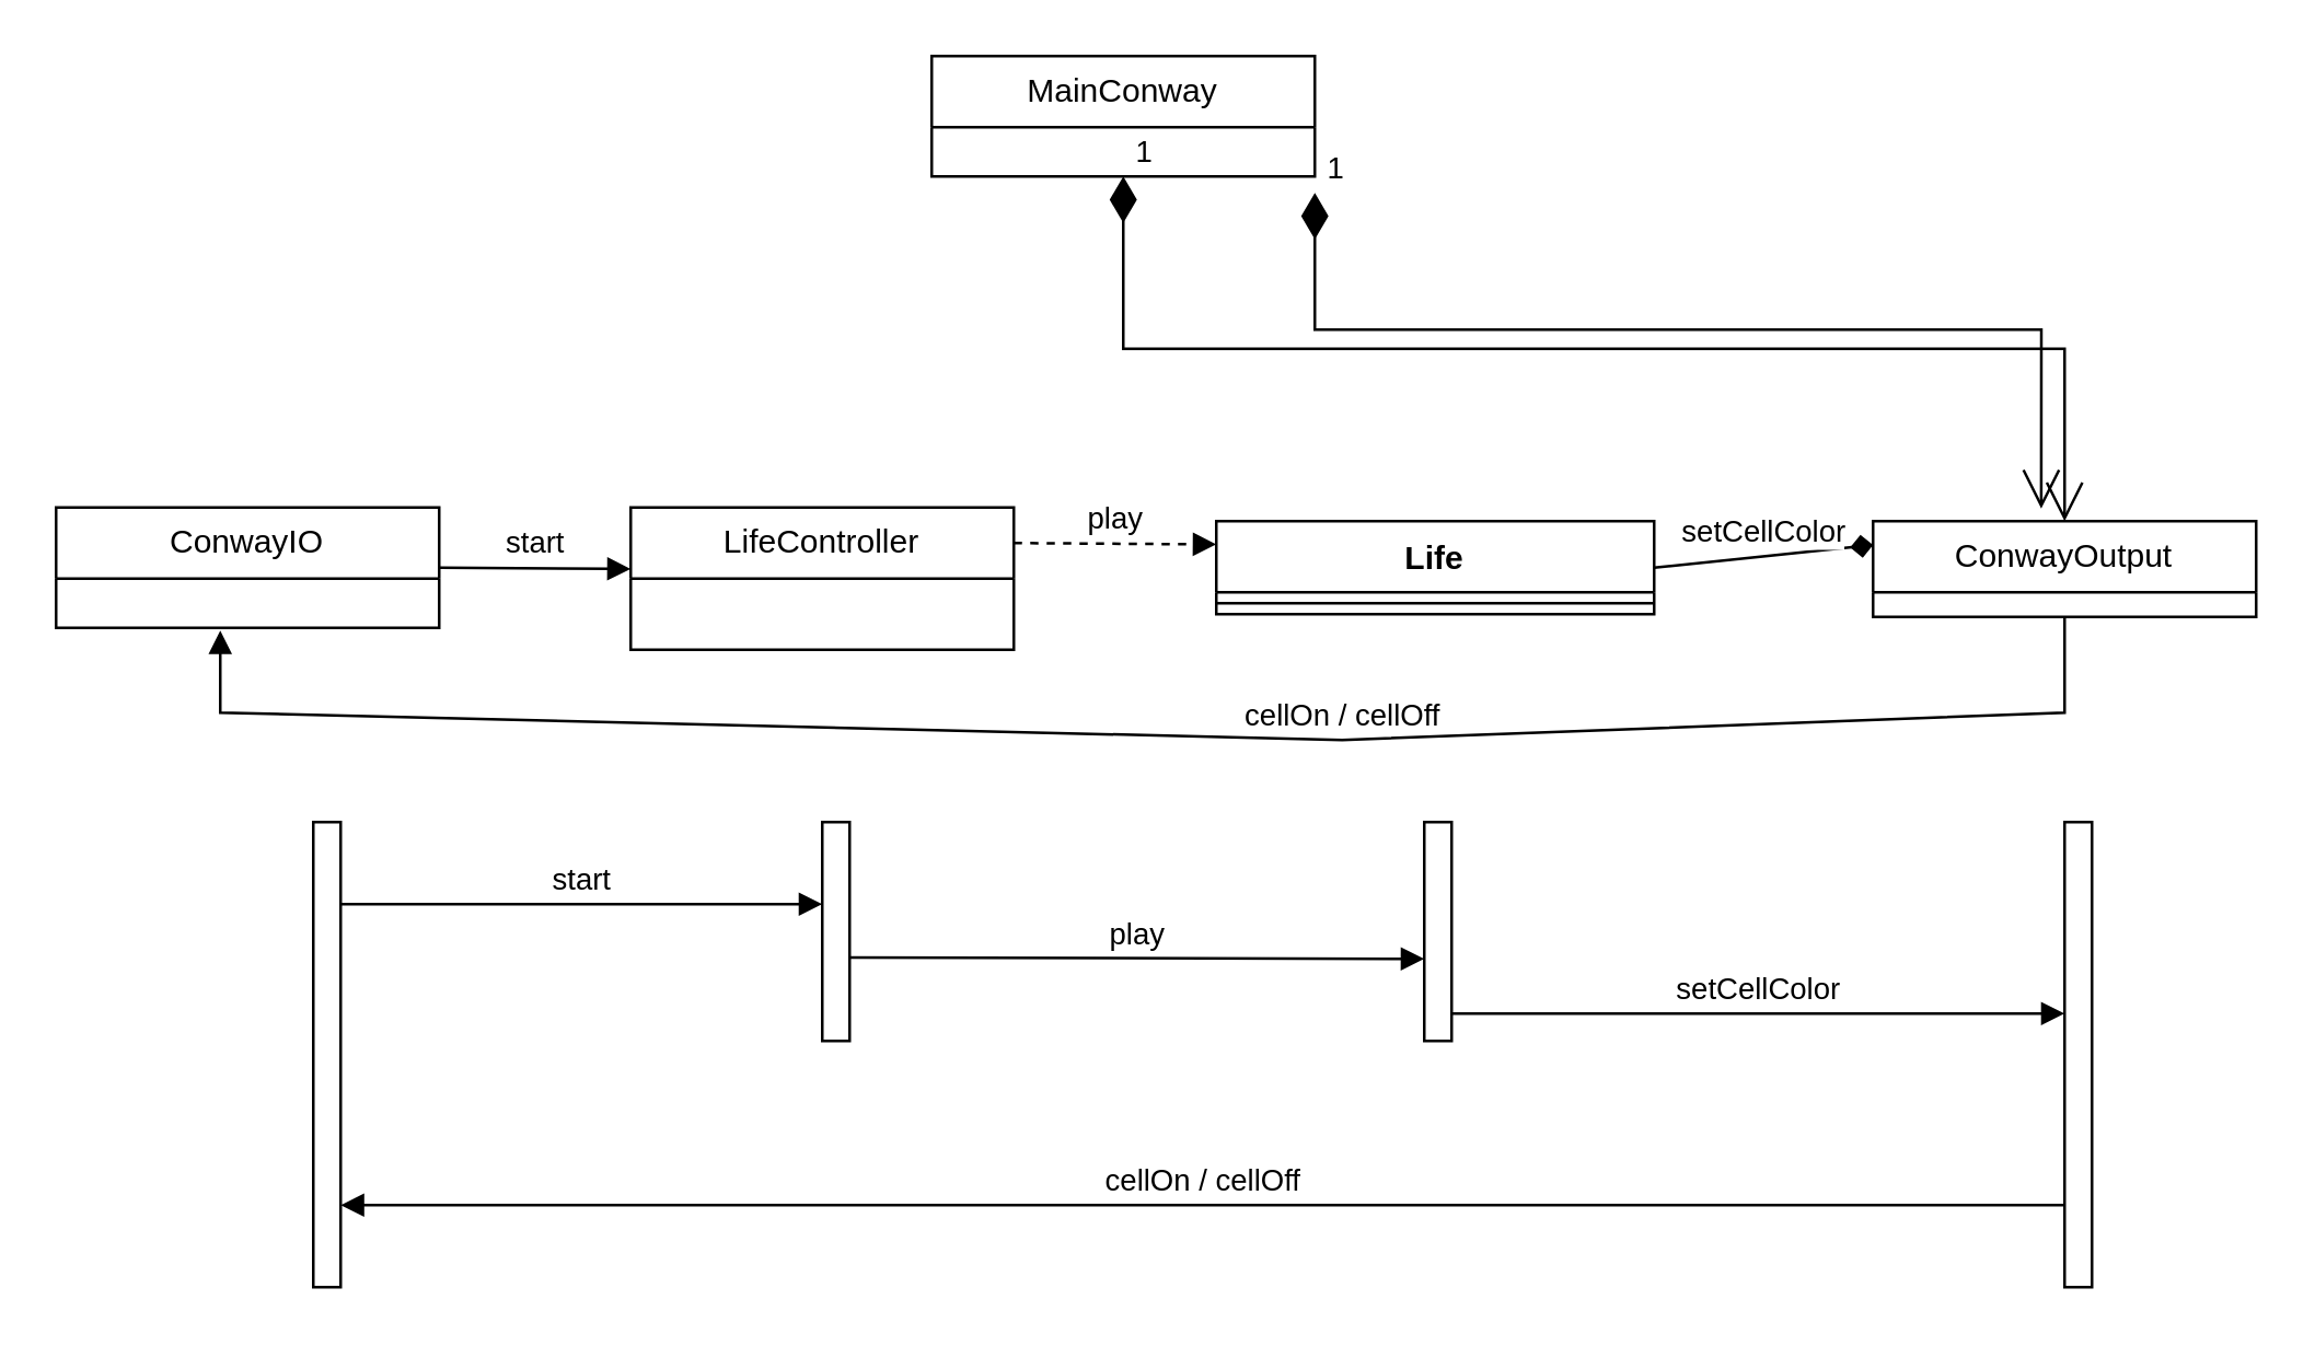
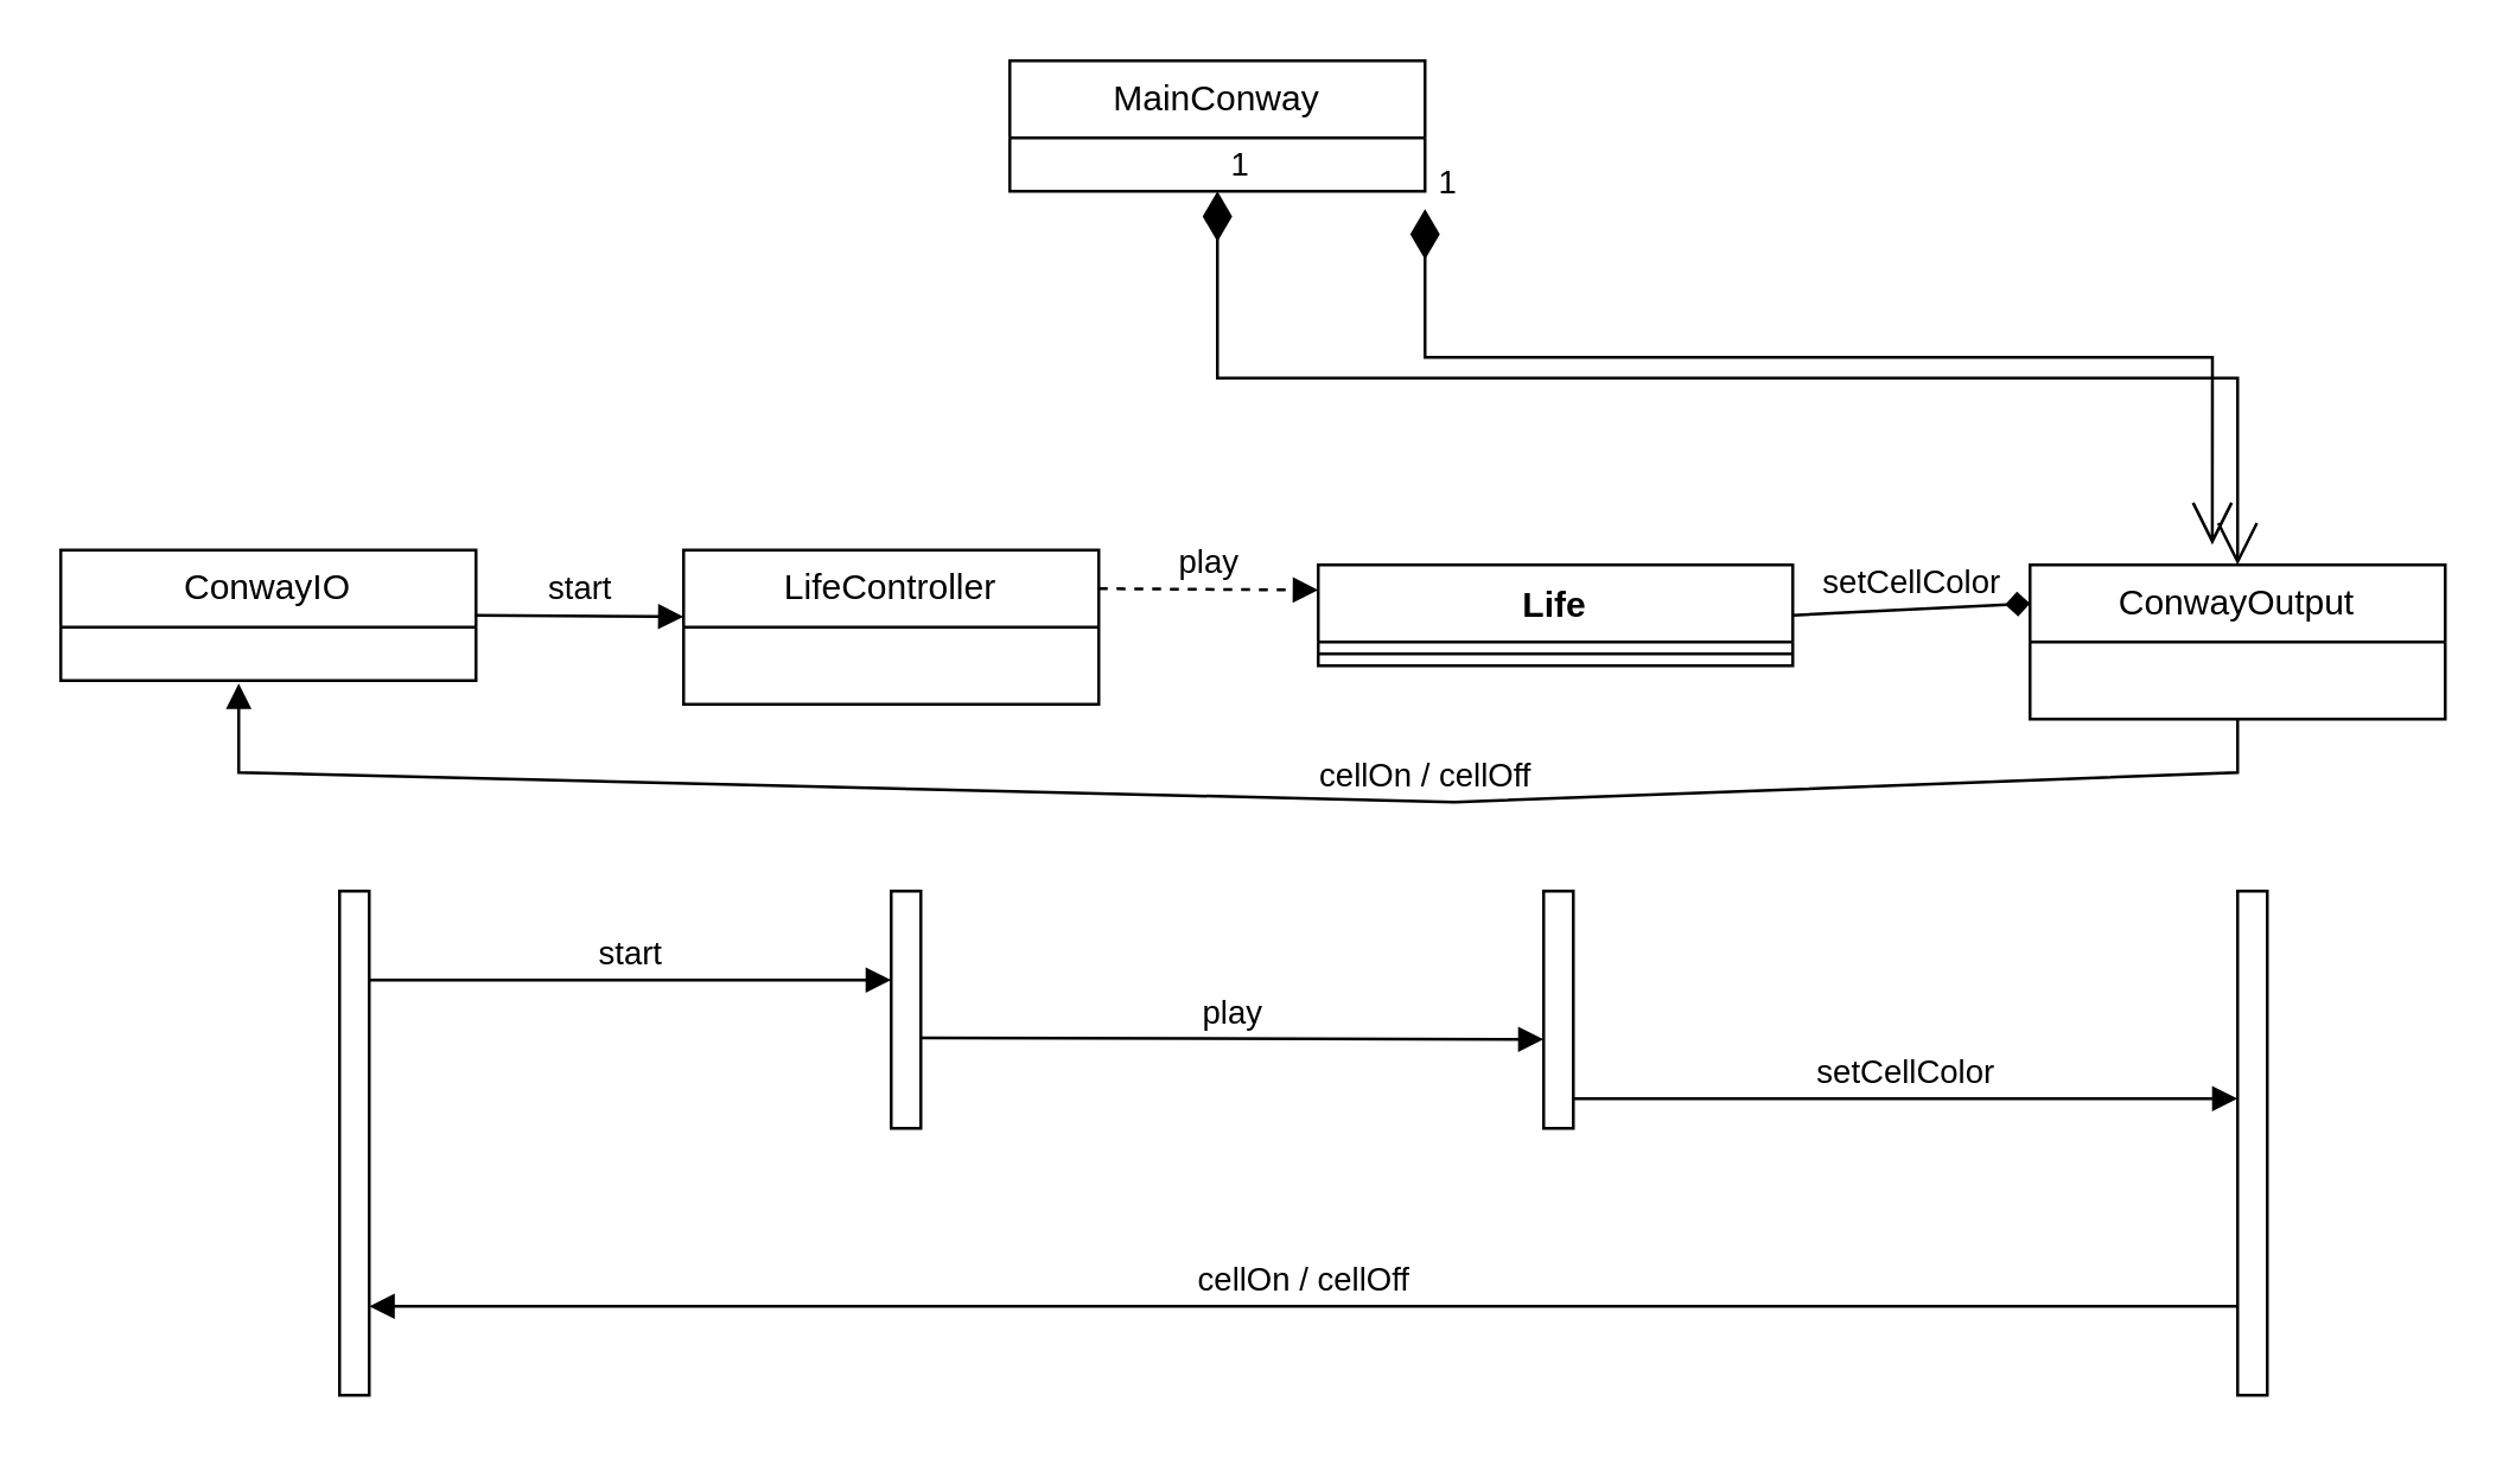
  <mxCell id="0" />
  <mxCell id="1" parent="0" />
  <mxCell id="2" value="Life" style="swimlane;fontStyle=1;align=center;verticalAlign=top;childLayout=stackLayout;horizontal=1;startSize=26;horizontalStack=0;resizeParent=1;resizeParentMax=0;resizeLast=0;collapsible=1;marginBottom=0;whiteSpace=wrap;html=1;" vertex="1" parent="1"><mxGeometry x="444" y="190" width="160" height="34" as="geometry" /></mxCell>
  <mxCell id="3" value="" style="line;strokeWidth=1;fillColor=none;align=left;verticalAlign=middle;spacingTop=-1;spacingLeft=3;spacingRight=3;rotatable=0;labelPosition=right;points=[];portConstraint=eastwest;strokeColor=inherit;" vertex="1" parent="2"><mxGeometry y="26" width="160" height="8" as="geometry" /></mxCell>
  <mxCell id="4" value="LifeController" style="swimlane;fontStyle=0;childLayout=stackLayout;horizontal=1;startSize=26;fillColor=none;horizontalStack=0;resizeParent=1;resizeParentMax=0;resizeLast=0;collapsible=1;marginBottom=0;whiteSpace=wrap;html=1;" vertex="1" parent="1"><mxGeometry x="230" y="185" width="140" height="52" as="geometry" /></mxCell>
  <mxCell id="5" value="ConwayIO" style="swimlane;fontStyle=0;childLayout=stackLayout;horizontal=1;startSize=26;fillColor=none;horizontalStack=0;resizeParent=1;resizeParentMax=0;resizeLast=0;collapsible=1;marginBottom=0;whiteSpace=wrap;html=1;" vertex="1" parent="1"><mxGeometry x="20" y="185" width="140" height="44" as="geometry" /></mxCell>
- <mxCell id="6" value="ConwayOutput" style="swimlane;fontStyle=0;childLayout=stackLayout;horizontal=1;startSize=26;fillColor=none;horizontalStack=0;resizeParent=1;resizeParentMax=0;resizeLast=0;collapsible=1;marginBottom=0;whiteSpace=wrap;html=1;" vertex="1" parent="1"><mxGeometry x="684" y="190" width="140" height="35" as="geometry" /></mxCell>
+ <mxCell id="6" value="ConwayOutput" style="swimlane;fontStyle=0;childLayout=stackLayout;horizontal=1;startSize=26;fillColor=none;horizontalStack=0;resizeParent=1;resizeParentMax=0;resizeLast=0;collapsible=1;marginBottom=0;whiteSpace=wrap;html=1;" vertex="1" parent="1"><mxGeometry x="684" y="190" width="140" height="52" as="geometry" /></mxCell>
  <mxCell id="7" value="" style="html=1;points=[[0,0,0,0,5],[0,1,0,0,-5],[1,0,0,0,5],[1,1,0,0,-5]];perimeter=orthogonalPerimeter;outlineConnect=0;targetShapes=umlLifeline;portConstraint=eastwest;newEdgeStyle={&quot;curved&quot;:0,&quot;rounded&quot;:0};" vertex="1" parent="1"><mxGeometry x="114" y="300" width="10" height="170" as="geometry" /></mxCell>
  <mxCell id="8" value="" style="html=1;points=[[0,0,0,0,5],[0,1,0,0,-5],[1,0,0,0,5],[1,1,0,0,-5]];perimeter=orthogonalPerimeter;outlineConnect=0;targetShapes=umlLifeline;portConstraint=eastwest;newEdgeStyle={&quot;curved&quot;:0,&quot;rounded&quot;:0};" vertex="1" parent="1"><mxGeometry x="300" y="300" width="10" height="80" as="geometry" /></mxCell>
  <mxCell id="9" value="" style="html=1;points=[[0,0,0,0,5],[0,1,0,0,-5],[1,0,0,0,5],[1,1,0,0,-5]];perimeter=orthogonalPerimeter;outlineConnect=0;targetShapes=umlLifeline;portConstraint=eastwest;newEdgeStyle={&quot;curved&quot;:0,&quot;rounded&quot;:0};" vertex="1" parent="1"><mxGeometry x="520" y="300" width="10" height="80" as="geometry" /></mxCell>
  <mxCell id="10" value="" style="html=1;points=[[0,0,0,0,5],[0,1,0,0,-5],[1,0,0,0,5],[1,1,0,0,-5]];perimeter=orthogonalPerimeter;outlineConnect=0;targetShapes=umlLifeline;portConstraint=eastwest;newEdgeStyle={&quot;curved&quot;:0,&quot;rounded&quot;:0};" vertex="1" parent="1"><mxGeometry x="754" y="300" width="10" height="170" as="geometry" /></mxCell>
  <mxCell id="11" value="start" style="html=1;verticalAlign=bottom;endArrow=block;curved=0;rounded=0;" edge="1" parent="1"><mxGeometry width="80" relative="1" as="geometry"><mxPoint x="124" y="330" as="sourcePoint" /><mxPoint x="300" y="330" as="targetPoint" /></mxGeometry></mxCell>
  <mxCell id="12" value="play" style="html=1;verticalAlign=bottom;endArrow=block;curved=0;rounded=0;" edge="1" parent="1"><mxGeometry width="80" relative="1" as="geometry"><mxPoint x="310" y="349.5" as="sourcePoint" /><mxPoint x="520" y="350" as="targetPoint" /></mxGeometry></mxCell>
  <mxCell id="13" value="setCellColor" style="html=1;verticalAlign=bottom;endArrow=block;curved=0;rounded=0;" edge="1" parent="1" source="9"><mxGeometry width="80" relative="1" as="geometry"><mxPoint x="574" y="370" as="sourcePoint" /><mxPoint x="754" y="370" as="targetPoint" /><mxPoint as="offset" /></mxGeometry></mxCell>
  <mxCell id="14" value="cellOn / cellOff" style="html=1;verticalAlign=bottom;endArrow=block;curved=0;rounded=0;" edge="1" parent="1"><mxGeometry width="80" relative="1" as="geometry"><mxPoint x="754" y="440" as="sourcePoint" /><mxPoint x="124" y="440" as="targetPoint" /></mxGeometry></mxCell>
  <mxCell id="15" value="1" style="endArrow=open;html=1;endSize=12;startArrow=diamondThin;startSize=14;startFill=1;edgeStyle=orthogonalEdgeStyle;align=left;verticalAlign=bottom;rounded=0;entryX=0.439;entryY=-0.131;entryDx=0;entryDy=0;entryPerimeter=0;" edge="1" parent="1" target="6"><mxGeometry x="-1" y="3" relative="1" as="geometry"><mxPoint x="480" y="70" as="sourcePoint" /><mxPoint x="684" y="216" as="targetPoint" /><Array as="points"><mxPoint x="480" y="120" /><mxPoint x="746" y="120" /></Array></mxGeometry></mxCell>
  <mxCell id="16" value="1" style="endArrow=open;html=1;endSize=12;startArrow=diamondThin;startSize=14;startFill=1;edgeStyle=orthogonalEdgeStyle;align=left;verticalAlign=bottom;rounded=0;exitX=0.5;exitY=1;exitDx=0;exitDy=0;" edge="1" parent="1" source="17" target="6"><mxGeometry x="-1" y="3" relative="1" as="geometry"><mxPoint x="440" y="216" as="sourcePoint" /><mxPoint x="460" y="290" as="targetPoint" /></mxGeometry></mxCell>
  <mxCell id="17" value="MainConway" style="swimlane;fontStyle=0;childLayout=stackLayout;horizontal=1;startSize=26;fillColor=none;horizontalStack=0;resizeParent=1;resizeParentMax=0;resizeLast=0;collapsible=1;marginBottom=0;whiteSpace=wrap;html=1;" vertex="1" parent="1"><mxGeometry x="340" y="20" width="140" height="44" as="geometry" /></mxCell>
  <mxCell id="18" value="setCellColor" style="html=1;verticalAlign=bottom;endArrow=diamond;curved=0;rounded=0;exitX=1;exitY=0.5;exitDx=0;exitDy=0;entryX=0;entryY=0.25;entryDx=0;entryDy=0;" edge="1" parent="1" source="2" target="6"><mxGeometry width="80" relative="1" as="geometry"><mxPoint x="340" y="290" as="sourcePoint" /><mxPoint x="420" y="290" as="targetPoint" /></mxGeometry></mxCell>
  <mxCell id="19" value="play" style="html=1;verticalAlign=bottom;endArrow=block;curved=0;rounded=0;exitX=1;exitY=0.25;exitDx=0;exitDy=0;entryX=0;entryY=0.25;entryDx=0;entryDy=0;dashed=1;" edge="1" parent="1" source="4" target="2"><mxGeometry width="80" relative="1" as="geometry"><mxPoint x="340" y="290" as="sourcePoint" /><mxPoint x="420" y="290" as="targetPoint" /></mxGeometry></mxCell>
  <mxCell id="20" value="start" style="html=1;verticalAlign=bottom;endArrow=block;curved=0;rounded=0;exitX=1;exitY=0.5;exitDx=0;exitDy=0;entryX=0;entryY=0.25;entryDx=0;entryDy=0;" edge="1" parent="1" source="5"><mxGeometry width="80" relative="1" as="geometry"><mxPoint x="156" y="206.5" as="sourcePoint" /><mxPoint x="230" y="207.5" as="targetPoint" /></mxGeometry></mxCell>
  <mxCell id="21" value="cellOn / cellOff" style="html=1;verticalAlign=bottom;endArrow=block;curved=0;rounded=0;exitX=0.5;exitY=1;exitDx=0;exitDy=0;" edge="1" parent="1" source="6"><mxGeometry x="-0.191" width="80" relative="1" as="geometry"><mxPoint x="770" y="261" as="sourcePoint" /><mxPoint x="80" y="230" as="targetPoint" /><Array as="points"><mxPoint x="754" y="260" /><mxPoint x="490" y="270" /><mxPoint x="80" y="260" /></Array><mxPoint as="offset" /></mxGeometry></mxCell>
